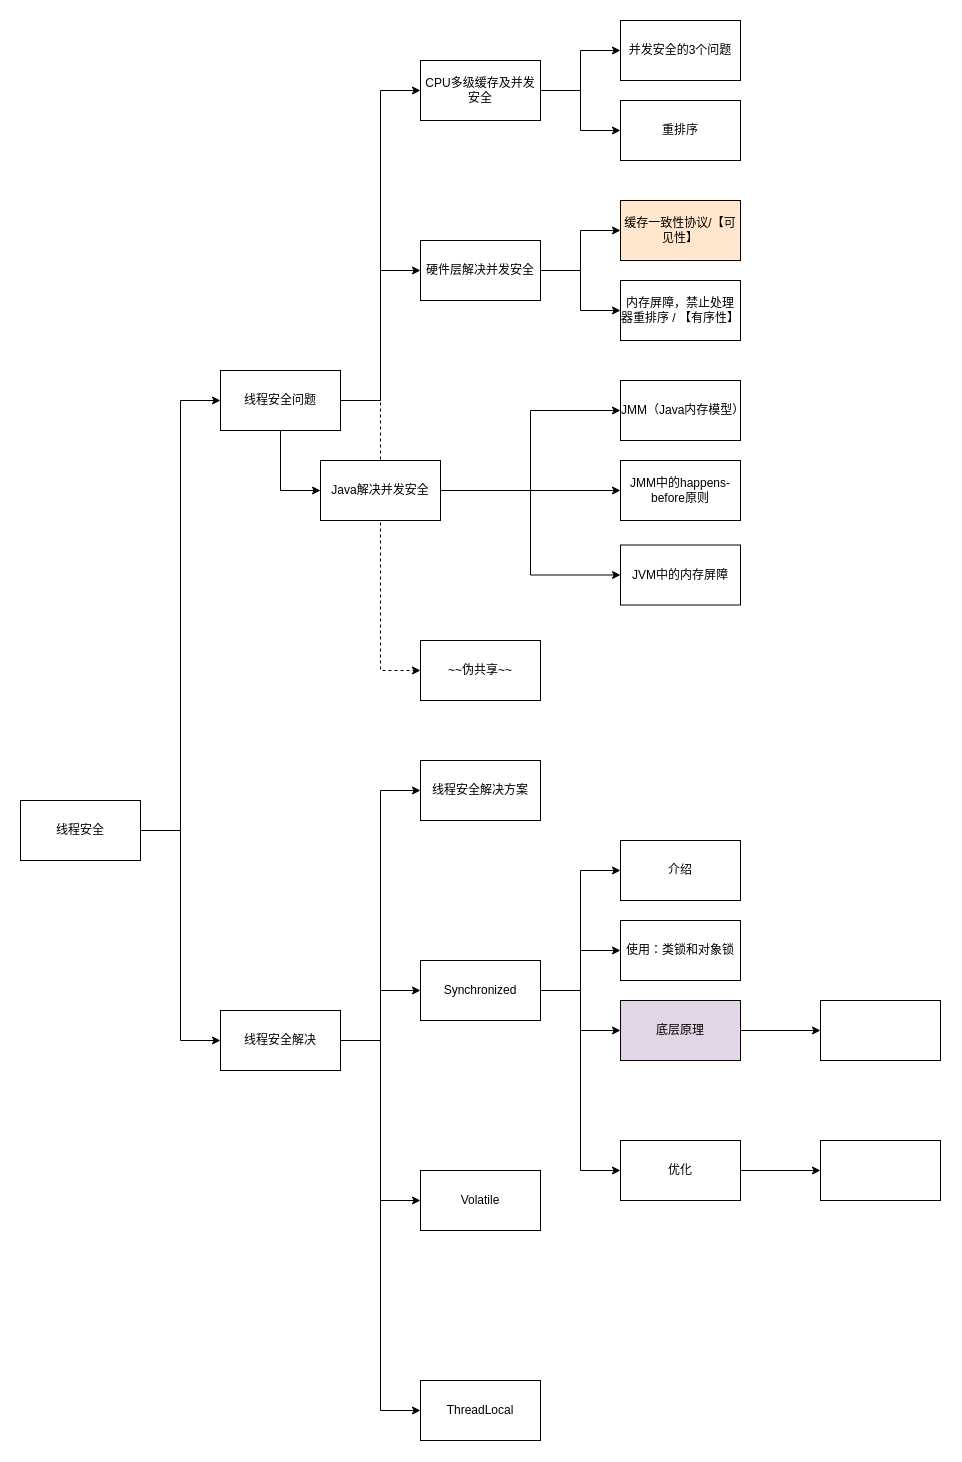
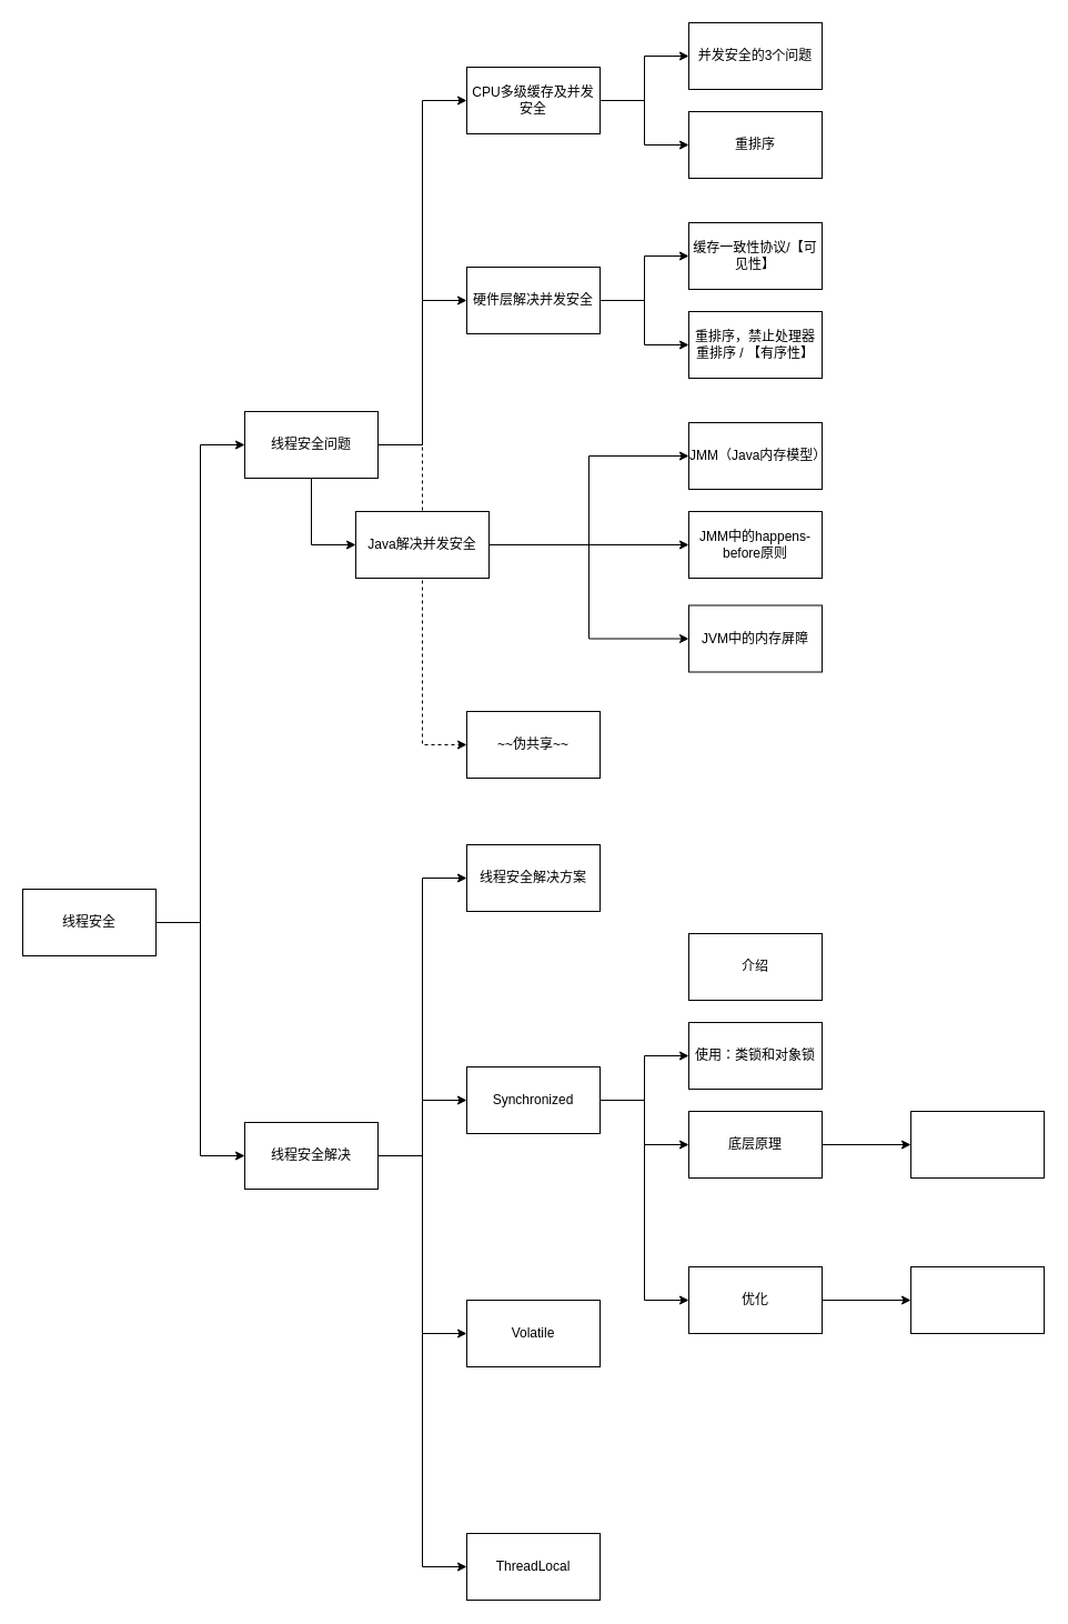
  <mxCell id="0" />
  <mxCell id="1" parent="0" />
  <mxCell id="2" value="" style="edgeStyle=orthogonalEdgeStyle;rounded=0;orthogonalLoop=1;jettySize=auto;html=1;entryX=0;entryY=0.5;entryDx=0;entryDy=0;" edge="1" parent="1" source="6" target="9"><mxGeometry relative="1" as="geometry" /></mxCell>
  <mxCell id="3" style="edgeStyle=orthogonalEdgeStyle;rounded=0;orthogonalLoop=1;jettySize=auto;html=1;entryX=0;entryY=0.5;entryDx=0;entryDy=0;" edge="1" parent="1" source="6" target="13"><mxGeometry relative="1" as="geometry" /></mxCell>
  <mxCell id="4" style="edgeStyle=orthogonalEdgeStyle;rounded=0;orthogonalLoop=1;jettySize=auto;html=1;entryX=0;entryY=0.5;entryDx=0;entryDy=0;" edge="1" parent="1" source="6" target="21"><mxGeometry relative="1" as="geometry" /></mxCell>
  <mxCell id="5" style="edgeStyle=orthogonalEdgeStyle;rounded=0;orthogonalLoop=1;jettySize=auto;html=1;entryX=0;entryY=0.5;entryDx=0;entryDy=0;dashed=1;" edge="1" parent="1" source="6" target="27"><mxGeometry relative="1" as="geometry" /></mxCell>
  <mxCell id="6" value="线程安全问题" style="rounded=0;whiteSpace=wrap;html=1;" vertex="1" parent="1"><mxGeometry x="220" y="370" width="120" height="60" as="geometry" /></mxCell>
  <mxCell id="7" value="" style="edgeStyle=orthogonalEdgeStyle;rounded=0;orthogonalLoop=1;jettySize=auto;html=1;" edge="1" parent="1" source="9" target="14"><mxGeometry relative="1" as="geometry" /></mxCell>
  <mxCell id="8" style="edgeStyle=orthogonalEdgeStyle;rounded=0;orthogonalLoop=1;jettySize=auto;html=1;entryX=0;entryY=0.5;entryDx=0;entryDy=0;" edge="1" parent="1" source="9" target="15"><mxGeometry relative="1" as="geometry" /></mxCell>
  <mxCell id="9" value="CPU多级缓存及并发安全" style="rounded=0;whiteSpace=wrap;html=1;" vertex="1" parent="1"><mxGeometry x="420" y="60" width="120" height="60" as="geometry" /></mxCell>
  <mxCell id="10" value="" style="edgeStyle=orthogonalEdgeStyle;rounded=0;orthogonalLoop=1;jettySize=auto;html=1;entryX=0;entryY=0.5;entryDx=0;entryDy=0;" edge="1" parent="1" source="13" target="24"><mxGeometry relative="1" as="geometry" /></mxCell>
  <mxCell id="11" style="edgeStyle=orthogonalEdgeStyle;rounded=0;orthogonalLoop=1;jettySize=auto;html=1;entryX=0;entryY=0.5;entryDx=0;entryDy=0;" edge="1" parent="1" source="13" target="25"><mxGeometry relative="1" as="geometry" /></mxCell>
  <mxCell id="12" style="edgeStyle=orthogonalEdgeStyle;rounded=0;orthogonalLoop=1;jettySize=auto;html=1;entryX=0;entryY=0.5;entryDx=0;entryDy=0;" edge="1" parent="1" source="13" target="26"><mxGeometry relative="1" as="geometry" /></mxCell>
  <mxCell id="13" value="Java解决并发安全" style="rounded=0;whiteSpace=wrap;html=1;" vertex="1" parent="1"><mxGeometry x="320" y="460" width="120" height="60" as="geometry" /></mxCell>
  <mxCell id="14" value="并发安全的3个问题" style="rounded=0;whiteSpace=wrap;html=1;" vertex="1" parent="1"><mxGeometry x="620" y="20" width="120" height="60" as="geometry" /></mxCell>
  <mxCell id="15" value="重排序" style="rounded=0;whiteSpace=wrap;html=1;" vertex="1" parent="1"><mxGeometry x="620" y="100" width="120" height="60" as="geometry" /></mxCell>
  <mxCell id="16" style="edgeStyle=orthogonalEdgeStyle;rounded=0;orthogonalLoop=1;jettySize=auto;html=1;entryX=0;entryY=0.5;entryDx=0;entryDy=0;" edge="1" parent="1" source="18" target="6"><mxGeometry relative="1" as="geometry" /></mxCell>
  <mxCell id="17" style="edgeStyle=orthogonalEdgeStyle;rounded=0;orthogonalLoop=1;jettySize=auto;html=1;entryX=0;entryY=0.5;entryDx=0;entryDy=0;" edge="1" parent="1" source="18" target="32"><mxGeometry relative="1" as="geometry" /></mxCell>
  <mxCell id="18" value="线程安全" style="rounded=0;whiteSpace=wrap;html=1;" vertex="1" parent="1"><mxGeometry x="20" y="800" width="120" height="60" as="geometry" /></mxCell>
  <mxCell id="19" value="" style="edgeStyle=orthogonalEdgeStyle;rounded=0;orthogonalLoop=1;jettySize=auto;html=1;entryX=0;entryY=0.5;entryDx=0;entryDy=0;" edge="1" parent="1" source="21" target="22"><mxGeometry relative="1" as="geometry" /></mxCell>
  <mxCell id="20" style="edgeStyle=orthogonalEdgeStyle;rounded=0;orthogonalLoop=1;jettySize=auto;html=1;entryX=0;entryY=0.5;entryDx=0;entryDy=0;" edge="1" parent="1" source="21" target="23"><mxGeometry relative="1" as="geometry" /></mxCell>
  <mxCell id="21" value="硬件层解决并发安全" style="rounded=0;whiteSpace=wrap;html=1;" vertex="1" parent="1"><mxGeometry x="420" y="240" width="120" height="60" as="geometry" /></mxCell>
- <mxCell id="22" value="缓存一致性协议/【可见性】" style="rounded=0;whiteSpace=wrap;html=1;fillColor=#ffe6cc;" vertex="1" parent="1"><mxGeometry x="620" y="200" width="120" height="60" as="geometry" /></mxCell>
- <mxCell id="23" value="内存屏障，禁止处理器重排序 / 【有序性】" style="rounded=0;whiteSpace=wrap;html=1;" vertex="1" parent="1"><mxGeometry x="620" y="280" width="120" height="60" as="geometry" /></mxCell>
+ <mxCell id="22" value="缓存一致性协议/【可见性】" style="rounded=0;whiteSpace=wrap;html=1;" vertex="1" parent="1"><mxGeometry x="620" y="200" width="120" height="60" as="geometry" /></mxCell>
+ <mxCell id="23" value="重排序，禁止处理器重排序 / 【有序性】" style="rounded=0;whiteSpace=wrap;html=1;" vertex="1" parent="1"><mxGeometry x="620" y="280" width="120" height="60" as="geometry" /></mxCell>
  <mxCell id="24" value="JMM（Java内存模型）" style="rounded=0;whiteSpace=wrap;html=1;" vertex="1" parent="1"><mxGeometry x="620" y="380" width="120" height="60" as="geometry" /></mxCell>
  <mxCell id="25" value="JMM中的happens-before原则" style="rounded=0;whiteSpace=wrap;html=1;" vertex="1" parent="1"><mxGeometry x="620" y="460" width="120" height="60" as="geometry" /></mxCell>
  <mxCell id="26" value="JVM中的内存屏障" style="rounded=0;whiteSpace=wrap;html=1;" vertex="1" parent="1"><mxGeometry x="620" y="544.5" width="120" height="60" as="geometry" /></mxCell>
  <mxCell id="27" value="~~伪共享~~" style="rounded=0;whiteSpace=wrap;html=1;" vertex="1" parent="1"><mxGeometry x="420" y="640" width="120" height="60" as="geometry" /></mxCell>
  <mxCell id="28" value="" style="edgeStyle=orthogonalEdgeStyle;rounded=0;orthogonalLoop=1;jettySize=auto;html=1;entryX=0;entryY=0.5;entryDx=0;entryDy=0;" edge="1" parent="1" source="32" target="33"><mxGeometry relative="1" as="geometry" /></mxCell>
  <mxCell id="29" style="edgeStyle=orthogonalEdgeStyle;rounded=0;orthogonalLoop=1;jettySize=auto;html=1;entryX=0;entryY=0.5;entryDx=0;entryDy=0;" edge="1" parent="1" source="32" target="38"><mxGeometry relative="1" as="geometry" /></mxCell>
  <mxCell id="30" style="edgeStyle=orthogonalEdgeStyle;rounded=0;orthogonalLoop=1;jettySize=auto;html=1;entryX=0;entryY=0.5;entryDx=0;entryDy=0;" edge="1" parent="1" source="32" target="39"><mxGeometry relative="1" as="geometry" /></mxCell>
  <mxCell id="31" style="edgeStyle=orthogonalEdgeStyle;rounded=0;orthogonalLoop=1;jettySize=auto;html=1;entryX=0;entryY=0.5;entryDx=0;entryDy=0;" edge="1" parent="1" source="32" target="40"><mxGeometry relative="1" as="geometry" /></mxCell>
  <mxCell id="32" value="线程安全解决" style="rounded=0;whiteSpace=wrap;html=1;" vertex="1" parent="1"><mxGeometry x="220" y="1010" width="120" height="60" as="geometry" /></mxCell>
  <mxCell id="33" value="线程安全解决方案" style="rounded=0;whiteSpace=wrap;html=1;" vertex="1" parent="1"><mxGeometry x="420" y="760" width="120" height="60" as="geometry" /></mxCell>
- <mxCell id="34" value="" style="edgeStyle=orthogonalEdgeStyle;rounded=0;orthogonalLoop=1;jettySize=auto;html=1;entryX=0;entryY=0.5;entryDx=0;entryDy=0;" edge="1" parent="1" source="38" target="41"><mxGeometry relative="1" as="geometry" /></mxCell>
  <mxCell id="35" style="edgeStyle=orthogonalEdgeStyle;rounded=0;orthogonalLoop=1;jettySize=auto;html=1;entryX=0;entryY=0.5;entryDx=0;entryDy=0;" edge="1" parent="1" source="38" target="42"><mxGeometry relative="1" as="geometry" /></mxCell>
  <mxCell id="36" style="edgeStyle=orthogonalEdgeStyle;rounded=0;orthogonalLoop=1;jettySize=auto;html=1;" edge="1" parent="1" source="38" target="46"><mxGeometry relative="1" as="geometry" /></mxCell>
  <mxCell id="37" style="edgeStyle=orthogonalEdgeStyle;rounded=0;orthogonalLoop=1;jettySize=auto;html=1;entryX=0;entryY=0.5;entryDx=0;entryDy=0;" edge="1" parent="1" source="38" target="44"><mxGeometry relative="1" as="geometry" /></mxCell>
  <mxCell id="38" value="Synchronized" style="rounded=0;whiteSpace=wrap;html=1;" vertex="1" parent="1"><mxGeometry x="420" y="960" width="120" height="60" as="geometry" /></mxCell>
  <mxCell id="39" value="Volatile" style="rounded=0;whiteSpace=wrap;html=1;" vertex="1" parent="1"><mxGeometry x="420" y="1170" width="120" height="60" as="geometry" /></mxCell>
  <mxCell id="40" value="ThreadLocal" style="rounded=0;whiteSpace=wrap;html=1;" vertex="1" parent="1"><mxGeometry x="420" y="1380" width="120" height="60" as="geometry" /></mxCell>
  <mxCell id="41" value="介绍" style="rounded=0;whiteSpace=wrap;html=1;" vertex="1" parent="1"><mxGeometry x="620" y="840" width="120" height="60" as="geometry" /></mxCell>
  <mxCell id="42" value="使用：类锁和对象锁" style="rounded=0;whiteSpace=wrap;html=1;" vertex="1" parent="1"><mxGeometry x="620" y="920" width="120" height="60" as="geometry" /></mxCell>
  <mxCell id="43" value="" style="edgeStyle=orthogonalEdgeStyle;rounded=0;orthogonalLoop=1;jettySize=auto;html=1;" edge="1" parent="1" source="44" target="48"><mxGeometry relative="1" as="geometry" /></mxCell>
  <mxCell id="44" value="优化" style="rounded=0;whiteSpace=wrap;html=1;" vertex="1" parent="1"><mxGeometry x="620" y="1140" width="120" height="60" as="geometry" /></mxCell>
  <mxCell id="45" value="" style="edgeStyle=orthogonalEdgeStyle;rounded=0;orthogonalLoop=1;jettySize=auto;html=1;" edge="1" parent="1" source="46" target="47"><mxGeometry relative="1" as="geometry" /></mxCell>
- <mxCell id="46" value="底层原理" style="rounded=0;whiteSpace=wrap;html=1;fillColor=#e1d5e7;" vertex="1" parent="1"><mxGeometry x="620" y="1000" width="120" height="60" as="geometry" /></mxCell>
+ <mxCell id="46" value="底层原理" style="rounded=0;whiteSpace=wrap;html=1;" vertex="1" parent="1"><mxGeometry x="620" y="1000" width="120" height="60" as="geometry" /></mxCell>
  <mxCell id="47" value="" style="rounded=0;whiteSpace=wrap;html=1;" vertex="1" parent="1"><mxGeometry x="820" y="1000" width="120" height="60" as="geometry" /></mxCell>
  <mxCell id="48" value="" style="rounded=0;whiteSpace=wrap;html=1;" vertex="1" parent="1"><mxGeometry x="820" y="1140" width="120" height="60" as="geometry" /></mxCell>
